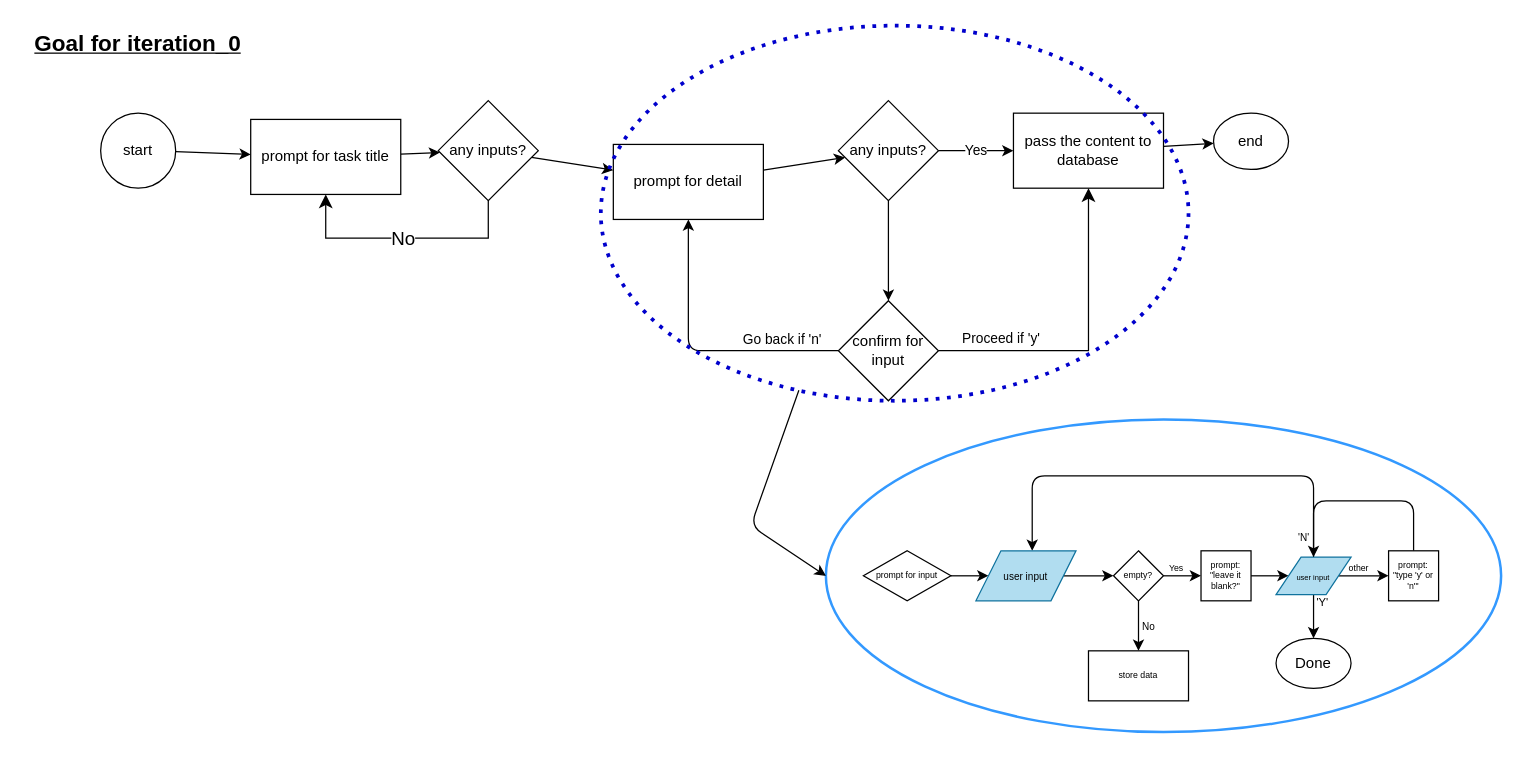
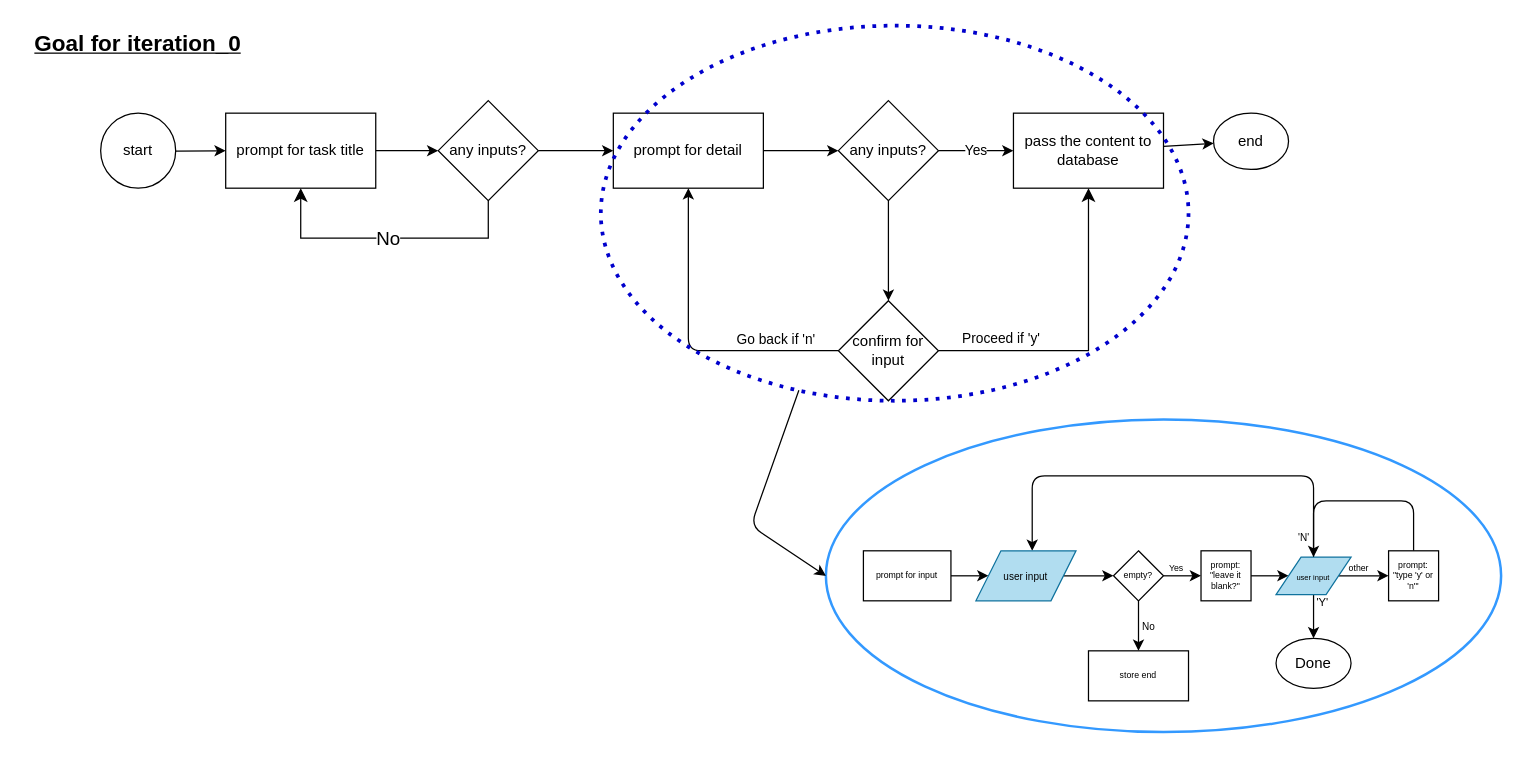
  <mxCell id="0" />
  <mxCell id="1" parent="0" />
  <mxCell id="2" value="" style="ellipse;whiteSpace=wrap;html=1;labelBackgroundColor=none;fillColor=none;strokeWidth=2;strokeColor=#3399FF;" vertex="1" parent="1"><mxGeometry x="660" y="335" width="540" height="250" as="geometry" /></mxCell>
  <mxCell id="3" value="" style="edgeStyle=none;html=1;" parent="1" source="4" target="6" edge="1"><mxGeometry relative="1" as="geometry" /></mxCell>
- <mxCell id="4" value="prompt for task title" style="rounded=0;whiteSpace=wrap;html=1;" parent="1" vertex="1"><mxGeometry x="200" y="95" width="120" height="60" as="geometry" /></mxCell>
+ <mxCell id="4" value="prompt for task title" style="rounded=0;whiteSpace=wrap;html=1;" parent="1" vertex="1"><mxGeometry x="180" y="90" width="120" height="60" as="geometry" /></mxCell>
  <mxCell id="5" value="" style="edgeStyle=none;html=1;" parent="1" source="6" target="9" edge="1"><mxGeometry relative="1" as="geometry" /></mxCell>
  <mxCell id="6" value="any inputs?" style="rhombus;whiteSpace=wrap;html=1;rounded=0;" parent="1" vertex="1"><mxGeometry x="350" y="80" width="80" height="80" as="geometry" /></mxCell>
  <mxCell id="7" value="No" style="edgeStyle=elbowEdgeStyle;elbow=vertical;endArrow=classic;html=1;curved=0;rounded=0;endSize=8;startSize=8;entryX=0.5;entryY=1;entryDx=0;entryDy=0;fontSize=15;spacingTop=0;spacing=2;" parent="1" target="4" edge="1"><mxGeometry width="50" height="50" relative="1" as="geometry"><mxPoint x="390" y="160" as="sourcePoint" /><mxPoint x="480" y="100" as="targetPoint" /><Array as="points"><mxPoint x="300" y="190" /></Array></mxGeometry></mxCell>
  <mxCell id="8" value="" style="edgeStyle=none;html=1;" parent="1" source="9" target="12" edge="1"><mxGeometry relative="1" as="geometry" /></mxCell>
- <mxCell id="9" value="prompt for detail" style="whiteSpace=wrap;html=1;rounded=0;" parent="1" vertex="1"><mxGeometry x="490" y="115" width="120" height="60" as="geometry" /></mxCell>
+ <mxCell id="9" value="prompt for detail" style="whiteSpace=wrap;html=1;rounded=0;" parent="1" vertex="1"><mxGeometry x="490" y="90" width="120" height="60" as="geometry" /></mxCell>
  <mxCell id="10" value="Yes" style="edgeStyle=none;html=1;" parent="1" source="12" target="14" edge="1"><mxGeometry relative="1" as="geometry" /></mxCell>
  <mxCell id="11" value="" style="edgeStyle=none;html=1;" parent="1" source="12" target="16" edge="1"><mxGeometry relative="1" as="geometry" /></mxCell>
  <mxCell id="12" value="any inputs?" style="rhombus;whiteSpace=wrap;html=1;rounded=0;" parent="1" vertex="1"><mxGeometry x="670" y="80" width="80" height="80" as="geometry" /></mxCell>
  <mxCell id="13" value="" style="edgeStyle=none;html=1;" parent="1" source="14" target="20" edge="1"><mxGeometry relative="1" as="geometry" /></mxCell>
  <mxCell id="14" value="pass the content to database" style="whiteSpace=wrap;html=1;rounded=0;" parent="1" vertex="1"><mxGeometry x="810" y="90" width="120" height="60" as="geometry" /></mxCell>
  <mxCell id="15" value="Go back if 'n'" style="edgeStyle=none;html=1;exitX=0;exitY=0.5;exitDx=0;exitDy=0;entryX=0.5;entryY=1;entryDx=0;entryDy=0;align=center;verticalAlign=bottom;" parent="1" source="16" target="9" edge="1"><mxGeometry x="-0.6" relative="1" as="geometry"><Array as="points"><mxPoint x="550" y="280" /></Array><mxPoint as="offset" /></mxGeometry></mxCell>
  <mxCell id="16" value="confirm for input" style="rhombus;whiteSpace=wrap;html=1;rounded=0;" parent="1" vertex="1"><mxGeometry x="670" y="240" width="80" height="80" as="geometry" /></mxCell>
  <mxCell id="17" value="Proceed if 'y'" style="edgeStyle=elbowEdgeStyle;elbow=vertical;endArrow=classic;html=1;curved=0;rounded=0;endSize=8;startSize=8;exitX=1;exitY=0.5;exitDx=0;exitDy=0;entryX=0.5;entryY=1;entryDx=0;entryDy=0;" parent="1" source="16" target="14" edge="1"><mxGeometry x="-0.6" y="10" width="50" height="50" relative="1" as="geometry"><mxPoint x="720" y="230" as="sourcePoint" /><mxPoint x="770" y="180" as="targetPoint" /><Array as="points"><mxPoint x="800" y="280" /></Array><mxPoint as="offset" /></mxGeometry></mxCell>
  <mxCell id="18" value="" style="edgeStyle=none;html=1;" parent="1" source="19" target="4" edge="1"><mxGeometry relative="1" as="geometry" /></mxCell>
  <mxCell id="19" value="start" style="ellipse;whiteSpace=wrap;html=1;aspect=fixed;" parent="1" vertex="1"><mxGeometry x="80" y="90" width="60" height="60" as="geometry" /></mxCell>
  <mxCell id="20" value="end" style="ellipse;whiteSpace=wrap;html=1;aspect=fixed;" parent="1" vertex="1"><mxGeometry x="970" y="90" width="60" height="45" as="geometry" /></mxCell>
  <mxCell id="21" value="Goal for iteration_0" style="text;html=1;align=center;verticalAlign=middle;whiteSpace=wrap;rounded=0;fontSize=18;fontStyle=5" parent="1" vertex="1"><mxGeometry x="20" y="20" width="180" height="30" as="geometry" /></mxCell>
  <mxCell id="22" style="edgeStyle=none;html=1;exitX=0.337;exitY=0.972;exitDx=0;exitDy=0;entryX=0;entryY=0.5;entryDx=0;entryDy=0;exitPerimeter=0;" edge="1" parent="1" source="23" target="2"><mxGeometry relative="1" as="geometry"><Array as="points"><mxPoint x="600" y="420" /></Array></mxGeometry></mxCell>
  <mxCell id="23" value="" style="ellipse;whiteSpace=wrap;html=1;fillColor=none;dashed=1;strokeWidth=3;dashPattern=1 2;strokeColor=#0000CC;" vertex="1" parent="1"><mxGeometry x="480" y="20" width="470" height="300" as="geometry" /></mxCell>
  <mxCell id="24" value="" style="edgeStyle=none;html=1;" edge="1" parent="1" source="25"><mxGeometry relative="1" as="geometry"><mxPoint x="790" y="460" as="targetPoint" /></mxGeometry></mxCell>
- <mxCell id="25" value="prompt for input" style="rhombus;whiteSpace=wrap;html=1;fontSize=7;" vertex="1" parent="1"><mxGeometry x="690" y="440" width="70" height="40" as="geometry" /></mxCell>
+ <mxCell id="25" value="prompt for input" style="rounded=0;whiteSpace=wrap;html=1;fontSize=7;" vertex="1" parent="1"><mxGeometry x="690" y="440" width="70" height="40" as="geometry" /></mxCell>
  <mxCell id="26" value="" style="edgeStyle=none;html=1;exitX=1;exitY=0.5;exitDx=0;exitDy=0;" edge="1" parent="1" source="32" target="29"><mxGeometry relative="1" as="geometry"><mxPoint x="860" y="460" as="sourcePoint" /></mxGeometry></mxCell>
  <mxCell id="27" value="&lt;font style=&quot;font-size: 7px;&quot;&gt;Yes&lt;/font&gt;" style="edgeStyle=none;html=1;labelBackgroundColor=none;" edge="1" parent="1" source="29"><mxGeometry x="-0.333" y="7" relative="1" as="geometry"><mxPoint x="960" y="460" as="targetPoint" /><mxPoint as="offset" /></mxGeometry></mxCell>
  <mxCell id="28" value="&lt;font style=&quot;font-size: 8px;&quot;&gt;No&lt;/font&gt;" style="edgeStyle=none;html=1;labelBackgroundColor=none;" edge="1" parent="1" source="29" target="31"><mxGeometry y="8" relative="1" as="geometry"><mxPoint as="offset" /></mxGeometry></mxCell>
  <mxCell id="29" value="empty?" style="rhombus;whiteSpace=wrap;html=1;fontSize=7;rounded=0;" vertex="1" parent="1"><mxGeometry x="890" y="440" width="40" height="40" as="geometry" /></mxCell>
  <mxCell id="30" value="'N'" style="edgeStyle=none;html=1;exitX=0.5;exitY=0;exitDx=0;exitDy=0;entryX=0.5;entryY=0;entryDx=0;entryDy=0;fontSize=8;labelBackgroundColor=none;" edge="1" parent="1"><mxGeometry x="-0.914" y="8" relative="1" as="geometry"><mxPoint x="1050" y="445" as="sourcePoint" /><mxPoint x="825" y="440" as="targetPoint" /><Array as="points"><mxPoint x="1050" y="380" /><mxPoint x="825" y="380" /></Array><mxPoint as="offset" /></mxGeometry></mxCell>
- <mxCell id="31" value="store data" style="whiteSpace=wrap;html=1;fontSize=7;rounded=0;" vertex="1" parent="1"><mxGeometry x="870" y="520" width="80" height="40" as="geometry" /></mxCell>
+ <mxCell id="31" value="store end" style="whiteSpace=wrap;html=1;fontSize=7;rounded=0;" vertex="1" parent="1"><mxGeometry x="870" y="520" width="80" height="40" as="geometry" /></mxCell>
  <mxCell id="32" value="&lt;font style=&quot;font-size: 8px;&quot;&gt;user input&lt;/font&gt;" style="shape=parallelogram;perimeter=parallelogramPerimeter;whiteSpace=wrap;html=1;fixedSize=1;fillColor=#b1ddf0;strokeColor=#10739e;" vertex="1" parent="1"><mxGeometry x="780" y="440" width="80" height="40" as="geometry" /></mxCell>
  <mxCell id="33" style="edgeStyle=none;html=1;exitX=1;exitY=0.5;exitDx=0;exitDy=0;entryX=0;entryY=0.5;entryDx=0;entryDy=0;" edge="1" parent="1" source="34" target="37"><mxGeometry relative="1" as="geometry" /></mxCell>
  <mxCell id="34" value="prompt:&lt;br&gt;&quot;leave it blank?&quot;" style="whiteSpace=wrap;html=1;fontSize=7;rounded=0;" vertex="1" parent="1"><mxGeometry x="960" y="440" width="40" height="40" as="geometry" /></mxCell>
  <mxCell id="35" value="&lt;font style=&quot;font-size: 7px;&quot;&gt;other&lt;/font&gt;" style="edgeStyle=none;html=1;exitX=1;exitY=0.5;exitDx=0;exitDy=0;entryX=0;entryY=0.5;entryDx=0;entryDy=0;labelBackgroundColor=none;" edge="1" parent="1" source="37" target="39"><mxGeometry x="-0.2" y="7" relative="1" as="geometry"><mxPoint x="1090" y="460" as="targetPoint" /><Array as="points"><mxPoint x="1080" y="460" /></Array><mxPoint as="offset" /></mxGeometry></mxCell>
  <mxCell id="36" value="&lt;font style=&quot;font-size: 9px;&quot;&gt;'Y'&lt;/font&gt;" style="edgeStyle=none;html=1;exitX=0.5;exitY=1;exitDx=0;exitDy=0;entryX=0.5;entryY=0;entryDx=0;entryDy=0;labelBackgroundColor=none;" edge="1" parent="1" source="37" target="40"><mxGeometry x="-0.657" y="7" relative="1" as="geometry"><mxPoint x="1050" y="460" as="sourcePoint" /><mxPoint x="1220" y="480" as="targetPoint" /><Array as="points" /><mxPoint as="offset" /></mxGeometry></mxCell>
  <mxCell id="37" value="&lt;font style=&quot;font-size: 6px;&quot;&gt;user input&lt;/font&gt;" style="shape=parallelogram;perimeter=parallelogramPerimeter;whiteSpace=wrap;html=1;fixedSize=1;fillColor=#b1ddf0;strokeColor=#10739e;" vertex="1" parent="1"><mxGeometry x="1020" y="445" width="60" height="30" as="geometry" /></mxCell>
  <mxCell id="38" style="edgeStyle=none;html=1;exitX=0.5;exitY=0;exitDx=0;exitDy=0;entryX=0.5;entryY=0;entryDx=0;entryDy=0;" edge="1" parent="1" source="39" target="37"><mxGeometry relative="1" as="geometry"><Array as="points"><mxPoint x="1130" y="400" /><mxPoint x="1050" y="400" /></Array></mxGeometry></mxCell>
  <mxCell id="39" value="prompt:&lt;br&gt;&quot;type 'y' or 'n'&quot;" style="whiteSpace=wrap;html=1;fontSize=7;rounded=0;" vertex="1" parent="1"><mxGeometry x="1110" y="440" width="40" height="40" as="geometry" /></mxCell>
  <mxCell id="40" value="Done" style="ellipse;whiteSpace=wrap;html=1;" vertex="1" parent="1"><mxGeometry x="1020" y="510" width="60" height="40" as="geometry" /></mxCell>
